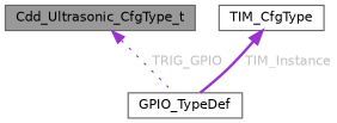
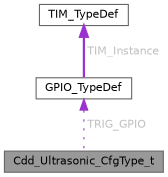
  digraph {
    node [color=gray40 fillcolor=white fontname=Helvetica fontsize=10 shape=box style=filled]
    edge [color=darkorchid3 dir=back fontcolor=grey fontname=Helvetica fontsize=10 labelfontname=Helvetica labelfontsize=10]
    n1 [fillcolor=grey60 fontcolor=black height=0.2 label=Cdd_Ultrasonic_CfgType_t width=0.4]
    n2 [height=0.2 label=GPIO_TypeDef width=0.4]
-   n3 [height=0.2 label=TIM_CfgType width=0.4]
-   n1 -> n2 [label=" TRIG_GPIO" style=dotted]
+   n3 [height=0.2 label=TIM_TypeDef width=0.4]
+   n2 -> n1 [label=" TRIG_GPIO" style=dotted]
    n3 -> n2 [label=" TIM_Instance" style=bold]
  }
